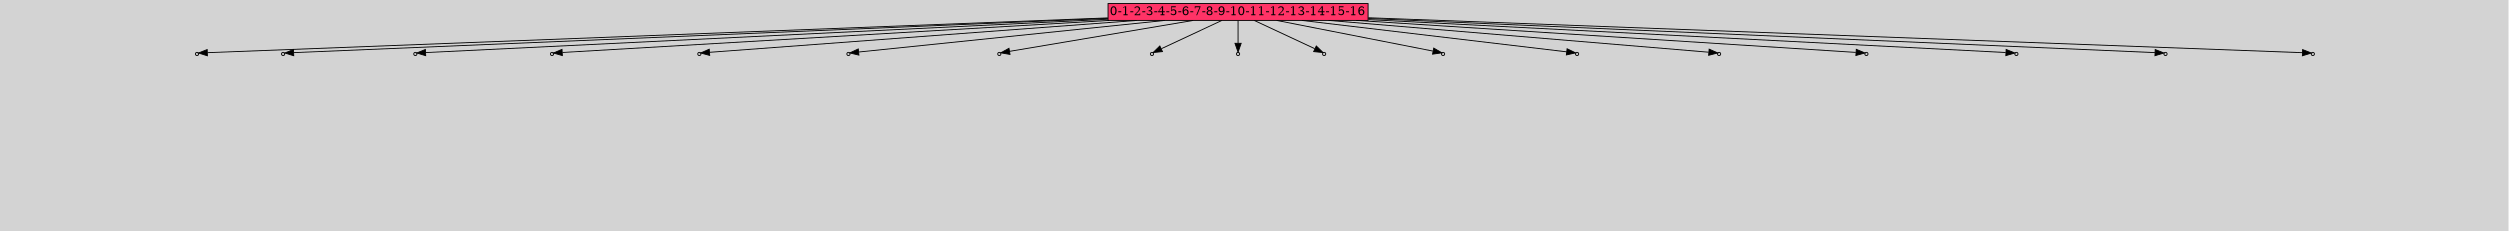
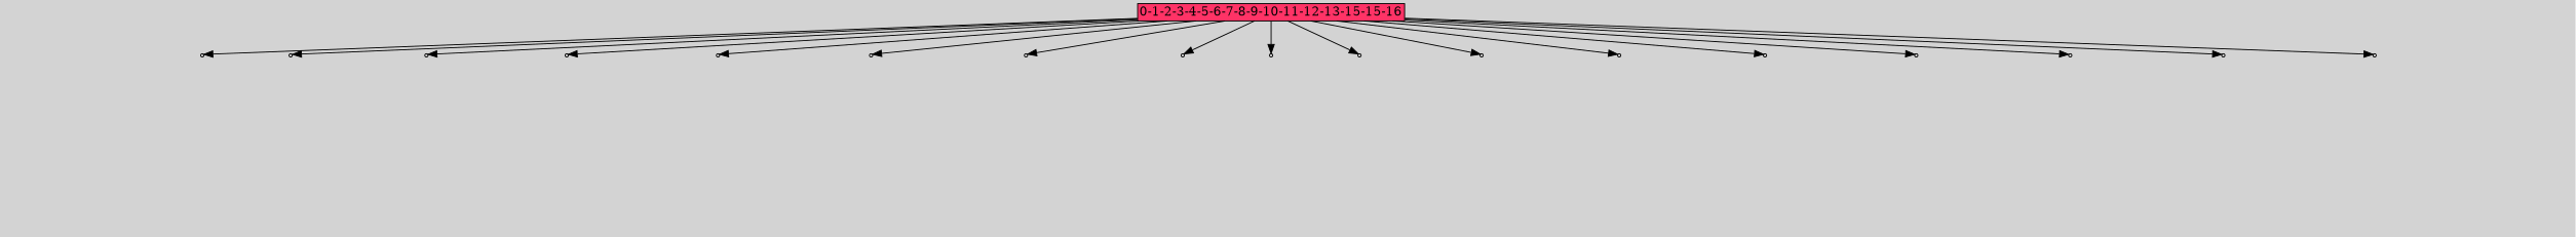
  digraph {
    bgcolor=lightgray
    node [shape=box style=filled]
-   n1 [fillcolor="#ff3366" height=0 label="0-1-2-3-4-5-6-7-8-9-10-11-12-13-14-15-16" margin=0.03 width=0]
+   n1 [fillcolor="#ff3366" height=0 label="0-1-2-3-4-5-6-7-8-9-10-11-12-13-15-15-16" margin=0.03 width=0]
    n2 [fillcolor="#cccccc" label=1 shape=point]
    n3 [fillcolor="#cccccc" label=1 shape=point]
    n4 [fillcolor="#cccccc" label=1 shape=point]
    n5 [fillcolor="#cccccc" label=1 shape=point]
    n6 [fillcolor="#cccccc" label=1 shape=point]
    n7 [fillcolor="#cccccc" label=1 shape=point]
    n8 [fillcolor="#cccccc" label=1 shape=point]
    n9 [fillcolor="#cccccc" label=1 shape=point]
    n10 [fillcolor="#cccccc" label=1 shape=point]
    n11 [fillcolor="#cccccc" label=1 shape=point]
    n12 [fillcolor="#cccccc" label=1 shape=point]
    n13 [fillcolor="#cccccc" label=1 shape=point]
    n14 [fillcolor="#cccccc" label=1 shape=point]
    n15 [fillcolor="#cccccc" label=1 shape=point]
    n16 [fillcolor="#cccccc" label=1 shape=point]
    n17 [fillcolor="#cccccc" label=1 shape=point]
    n18 [fillcolor="#cccccc" label=1 shape=point]
    n19 [label="6|4&1|64#1|308&#92;n0|6&1|45#0|292&#92;n16|7&0|230#1|180&#92;n3|0&0|311#1|190&#92;n" style=invis]
    n20 [label="9|4&1|191#1|59&#92;n8|5&1|352#1|190&#92;n13|0&0|220#0|101&#92;n1|4&0|224#0|28&#92;n6|0&0|356#0|346&#92;n11|0&0|152#1|23&#92;n" style=invis]
    n21 [label="19|0&1|3#0|6&#92;n" style=invis]
    n22 [label="6|6&1|96#1|45&#92;n7|7&0|222#1|16&#92;n3|4&0|87#0|102&#92;n19|0&0|92#0|58&#92;n" style=invis]
    n23 [label="13|7&1|202#1|366&#92;n11|1&0|255#1|256&#92;n18|7&1|128#0|355&#92;n3|3&1|152#0|121&#92;n14|7&0|311#0|243&#92;n9|7&0|207#0|364&#92;n5|0&0|167#0|23&#92;n15|0&0|8#0|218&#92;n" style=invis]
    n24 [label="1|5&1|222#1|154&#92;n0|6&0|149#1|223&#92;n18|2&0|126#1|60&#92;n8|3&1|43#1|50&#92;n13|4&0|74#0|259&#92;n10|1&0|156#1|97&#92;n0|0&1|205#0|73&#92;n1|0&0|344#1|34&#92;n" style=invis]
    n25 [label="12|0&1|268#1|105&#92;n" style=invis]
    n26 [label="5|4&1|116#1|108&#92;n2|1&0|44#1|134&#92;n17|6&0|145#1|69&#92;n11|3&0|198#1|178&#92;n5|2&0|51#0|334&#92;n1|4&1|26#1|276&#92;n5|5&0|252#0|153&#92;n14|2&0|45#0|138&#92;n11|5&0|66#1|309&#92;n10|0&1|257#0|205&#92;n" style=invis]
    n27 [label="18|6&1|249#1|247&#92;n8|6&0|150#0|349&#92;n18|6&0|158#1|255&#92;n0|0&0|118#1|212&#92;n" style=invis]
    n28 [label="12|5&1|42#1|6&#92;n13|6&0|21#1|128&#92;n1|1&0|310#1|120&#92;n10|0&0|297#1|122&#92;n" style=invis]
    n29 [label="18|1&1|234#1|287&#92;n1|1&0|49#1|4&#92;n4|0&1|101#0|193&#92;n" style=invis]
    n30 [label="7|1&1|107#0|114&#92;n4|0&0|41#0|369&#92;n" style=invis]
    n31 [label="11|6&1|37#1|92&#92;n9|7&0|342#0|147&#92;n11|5&1|168#0|159&#92;n1|0&1|189#0|7&#92;n8|6&0|344#0|258&#92;n3|5&0|285#0|198&#92;n2|0&1|157#0|213&#92;n" style=invis]
    n32 [label="18|2&1|94#0|60&#92;n10|0&1|140#0|370&#92;n" style=invis]
    n33 [label="3|0&1|4#1|136&#92;n10|7&1|319#0|120&#92;n17|4&0|303#1|308&#92;n17|3&0|36#0|237&#92;n11|0&1|154#0|123&#92;n5|0&0|48#0|81&#92;n" style=invis]
    n34 [label="8|7&1|86#0|340&#92;n13|0&1|89#0|271&#92;n" style=invis]
    n35 [label="6|0&1|144#1|50&#92;n15|0&0|152#0|43&#92;n" style=invis]
    n1 -> n2
    n1 -> n3
    n1 -> n4
    n1 -> n5
    n1 -> n6
    n1 -> n7
    n1 -> n8
    n1 -> n9
    n1 -> n10
    n1 -> n11
    n1 -> n12
    n1 -> n13
    n1 -> n14
    n1 -> n15
    n1 -> n16
    n1 -> n17
    n1 -> n18
    n2 -> n19 [style=invis]
    n3 -> n20 [style=invis]
    n4 -> n21 [style=invis]
    n5 -> n22 [style=invis]
    n6 -> n23 [style=invis]
    n7 -> n24 [style=invis]
    n8 -> n25 [style=invis]
    n9 -> n26 [style=invis]
    n10 -> n27 [style=invis]
    n11 -> n28 [style=invis]
    n12 -> n29 [style=invis]
    n13 -> n30 [style=invis]
    n14 -> n31 [style=invis]
    n15 -> n32 [style=invis]
    n16 -> n33 [style=invis]
    n17 -> n34 [style=invis]
    n18 -> n35 [style=invis]
  }
